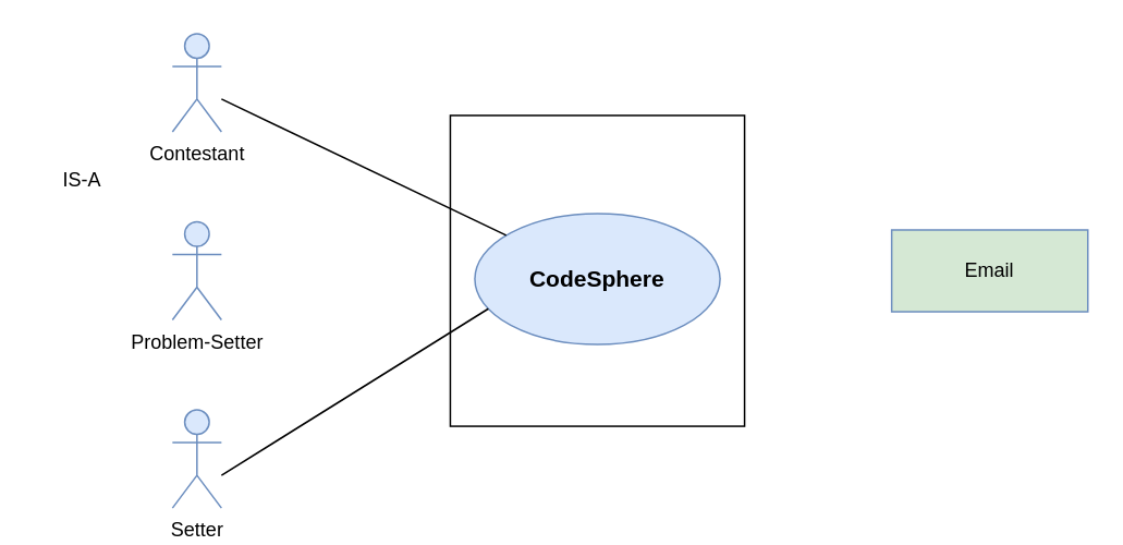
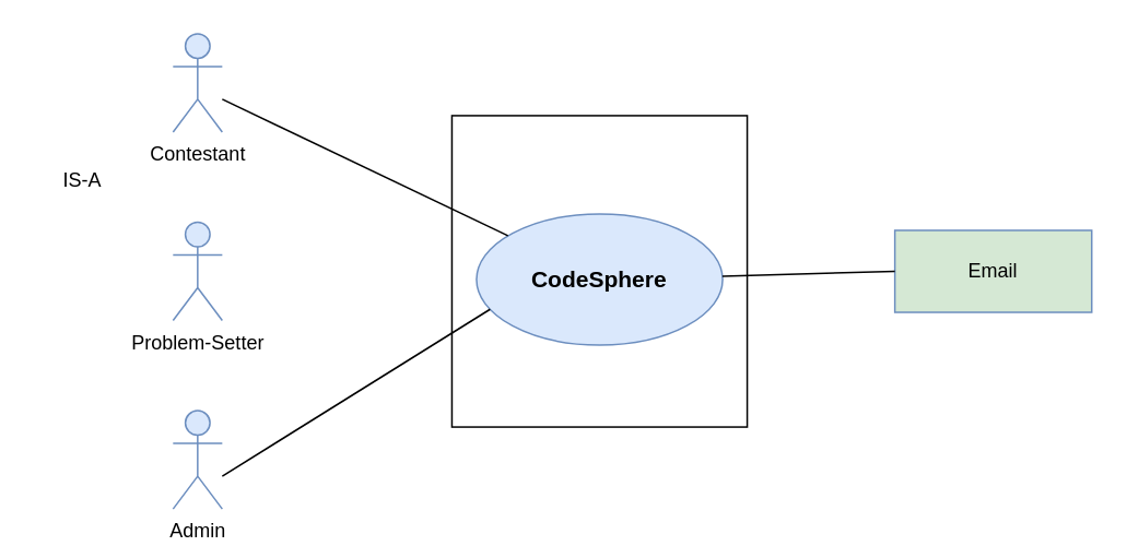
  <mxCell id="0" />
  <mxCell id="1" parent="0" />
  <mxCell id="2" value="" style="rounded=0;whiteSpace=wrap;html=1;" parent="1" vertex="1"><mxGeometry x="275" y="70" width="180" height="190" as="geometry" /></mxCell>
  <mxCell id="3" value="&lt;b&gt;&lt;font style=&quot;font-size: 14px;&quot;&gt;CodeSphere&lt;/font&gt;&lt;/b&gt;" style="ellipse;whiteSpace=wrap;html=1;fillColor=#dae8fc;strokeColor=#6c8ebf;" parent="1" vertex="1"><mxGeometry x="290" y="130" width="150" height="80" as="geometry" /></mxCell>
  <mxCell id="4" value="Contestant" style="shape=umlActor;verticalLabelPosition=bottom;verticalAlign=top;html=1;outlineConnect=0;fillColor=#dae8fc;strokeColor=#6c8ebf;" parent="1" vertex="1"><mxGeometry x="105" y="20" width="30" height="60" as="geometry" /></mxCell>
  <mxCell id="5" value="Problem-Setter" style="shape=umlActor;verticalLabelPosition=bottom;verticalAlign=top;html=1;outlineConnect=0;fillColor=#dae8fc;strokeColor=#6c8ebf;" parent="1" vertex="1"><mxGeometry x="105" y="135" width="30" height="60" as="geometry" /></mxCell>
- <mxCell id="6" value="Setter" style="shape=umlActor;verticalLabelPosition=bottom;verticalAlign=top;html=1;outlineConnect=0;fillColor=#dae8fc;strokeColor=#6c8ebf;" parent="1" vertex="1"><mxGeometry x="105" y="250" width="30" height="60" as="geometry" /></mxCell>
+ <mxCell id="6" value="Admin" style="shape=umlActor;verticalLabelPosition=bottom;verticalAlign=top;html=1;outlineConnect=0;fillColor=#dae8fc;strokeColor=#6c8ebf;" parent="1" vertex="1"><mxGeometry x="105" y="250" width="30" height="60" as="geometry" /></mxCell>
  <mxCell id="7" value="Email" style="rounded=0;whiteSpace=wrap;html=1;fillColor=#d5e8d4;strokeColor=#6c8ebf;" parent="1" vertex="1"><mxGeometry x="545" y="140" width="120" height="50" as="geometry" /></mxCell>
  <mxCell id="8" value="" style="endArrow=none;html=1;rounded=0;" parent="1" target="3" edge="1"><mxGeometry width="50" height="50" relative="1" as="geometry"><mxPoint x="135" y="60" as="sourcePoint" /><mxPoint x="265" y="130" as="targetPoint" /></mxGeometry></mxCell>
  <mxCell id="9" value="" style="endArrow=none;html=1;rounded=0;entryX=0.055;entryY=0.727;entryDx=0;entryDy=0;entryPerimeter=0;" parent="1" target="3" edge="1"><mxGeometry width="50" height="50" relative="1" as="geometry"><mxPoint x="135" y="290" as="sourcePoint" /><mxPoint x="185" y="240" as="targetPoint" /></mxGeometry></mxCell>
+ <mxCell id="10" value="" style="endArrow=none;html=1;rounded=0;entryX=0;entryY=0.5;entryDx=0;entryDy=0;" parent="1" source="3" target="7" edge="1"><mxGeometry width="50" height="50" relative="1" as="geometry"><mxPoint x="440" y="158.75" as="sourcePoint" /><mxPoint x="530" y="152.5" as="targetPoint" /><Array as="points" /></mxGeometry></mxCell>
  <mxCell id="11" value="IS-A" style="text;html=1;align=center;verticalAlign=middle;whiteSpace=wrap;rounded=0;" parent="1" vertex="1"><mxGeometry x="20" y="95" width="60" height="30" as="geometry" /></mxCell>
